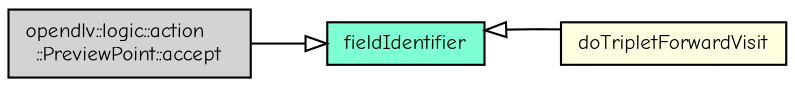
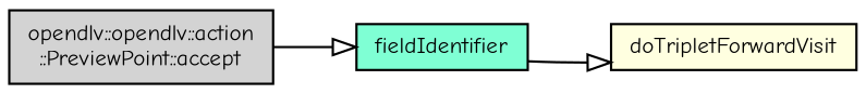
  digraph {
    fontname="Comic Neue"
    rankdir=LR
    node [color=black fontname="Comic Neue" fontsize=10 shape=record style=filled]
    edge [arrowhead=onormal color=black fontname="Comic Neue" fontsize=10 labelfontname=Helvetica labelfontsize=10 style=solid]
-   n1 [fillcolor=lightgrey fontcolor=black height=0.2 label="opendlv::logic::action\l::PreviewPoint::accept" width=0.4]
+   n1 [fillcolor=lightgrey fontcolor=black height=0.2 label="opendlv::opendlv::action\l::PreviewPoint::accept" width=0.4]
    n2 [fillcolor=aquamarine height=0.2 label=fieldIdentifier width=0.4]
    n3 [fillcolor=lightyellow height=0.2 label=doTripletForwardVisit width=0.4]
    n1 -> n2
-   n3 -> n2
+   n2 -> n3
  }
